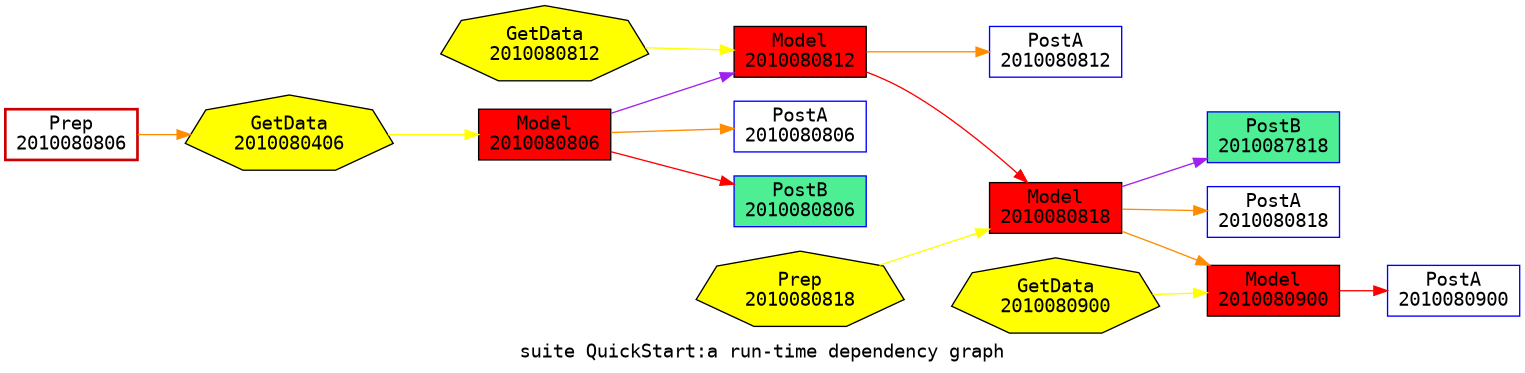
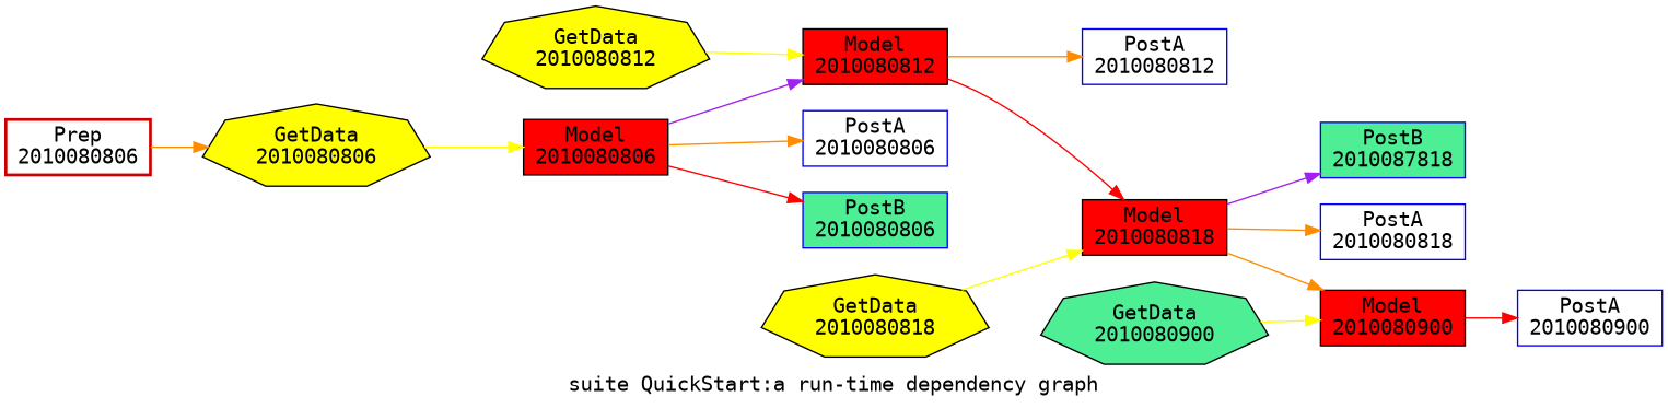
  strict digraph {
    fontname="DejaVu Sans Mono"
    label="suite QuickStart:a run-time dependency graph"
    rankdir=LR
    node [color=black fontname="DejaVu Sans Mono" shape=rectangle style=filled]
    edge [color=darkorange fontname="DejaVu Sans Mono"]
    n1 [color=red3 label="Prep\n2010080806" shape=box style=bold]
-   n2 [fillcolor=yellow label="GetData\n2010080406" shape=septagon]
+   n2 [fillcolor=yellow label="GetData\n2010080806" shape=septagon]
    n3 [fillcolor=red label="Model\n2010080806" shape=box]
    n4 [fillcolor=red label="Model\n2010080812" shape=box]
    n5 [color=blue label="PostA\n2010080806" style=unfilled]
    n6 [color=blue fillcolor=seagreen2 label="PostB\n2010080806"]
    n7 [color=blue label="PostA\n2010080812" style=unfilled]
    n8 [fillcolor=red label="Model\n2010080818" shape=box]
    n9 [color=blue fillcolor=seagreen2 label="PostB\n2010087818"]
    n10 [fillcolor=red label="Model\n2010080900" shape=box]
    n11 [color=blue label="PostA\n2010080818" style=unfilled]
    n12 [fillcolor=yellow label="GetData\n2010080812" shape=septagon]
    n13 [color=blue label="PostA\n2010080900" style=unfilled]
-   n14 [fillcolor=yellow label="Prep\n2010080818" shape=septagon]
-   n15 [fillcolor=yellow label="GetData\n2010080900" shape=septagon]
+   n14 [fillcolor=yellow label="GetData\n2010080818" shape=septagon]
+   n15 [fillcolor=seagreen2 label="GetData\n2010080900" shape=septagon]
    n1 -> n2
    n2 -> n3 [color=yellow]
    n3 -> n4 [color=purple]
    n3 -> n5
    n3 -> n6 [color=red]
    n4 -> n7
    n4 -> n8 [color=red]
    n8 -> n9 [color=purple]
    n8 -> n10
    n8 -> n11
    n10 -> n13 [color=red]
    n12 -> n4 [color=yellow]
    n14 -> n8 [color=yellow]
    n15 -> n10 [color=yellow]
  }
